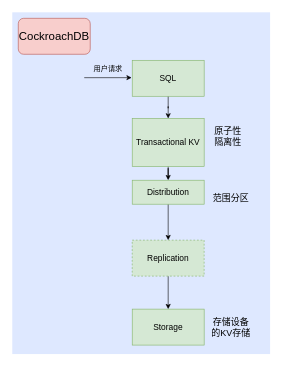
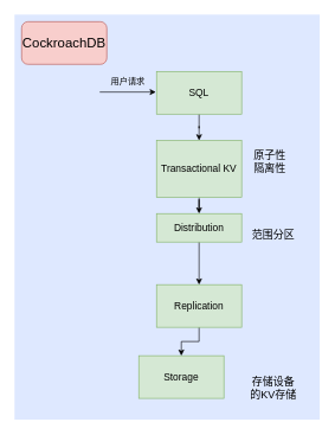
  <mxCell id="0" />
  <mxCell id="1" parent="0" />
  <mxCell id="2" value="" style="fillColor=#DEE8FF;strokeColor=none" parent="1" vertex="1"><mxGeometry x="20" y="20" width="430" height="570" as="geometry" /></mxCell>
  <mxCell id="3" value="" style="edgeStyle=orthogonalEdgeStyle;rounded=0;orthogonalLoop=1;jettySize=auto;html=1;" parent="1" source="4" target="6" edge="1"><mxGeometry relative="1" as="geometry" /></mxCell>
  <mxCell id="4" value="SQL" style="rounded=0;whiteSpace=wrap;html=1;fillColor=#d5e8d4;strokeColor=#82b366;fontSize=14;" parent="1" vertex="1"><mxGeometry x="220" y="100" width="120" height="60" as="geometry" /></mxCell>
  <mxCell id="5" value="" style="edgeStyle=orthogonalEdgeStyle;rounded=0;orthogonalLoop=1;jettySize=auto;html=1;" parent="1" source="6" target="8" edge="1"><mxGeometry relative="1" as="geometry" /></mxCell>
  <mxCell id="6" value="Transactional KV" style="rounded=0;whiteSpace=wrap;html=1;fillColor=#d5e8d4;strokeColor=#82b366;fontSize=14;" parent="1" vertex="1"><mxGeometry x="220" y="197" width="120" height="80" as="geometry" /></mxCell>
  <mxCell id="7" value="" style="edgeStyle=orthogonalEdgeStyle;rounded=0;orthogonalLoop=1;jettySize=auto;html=1;" parent="1" source="8" target="13" edge="1"><mxGeometry relative="1" as="geometry" /></mxCell>
  <mxCell id="8" value="Distribution" style="rounded=0;whiteSpace=wrap;html=1;fillColor=#d5e8d4;strokeColor=#82b366;fontSize=14;" parent="1" vertex="1"><mxGeometry x="220" y="300" width="120" height="40" as="geometry" /></mxCell>
  <mxCell id="9" value="" style="endArrow=classic;html=1;rounded=0;entryX=-0.008;entryY=0.883;entryDx=0;entryDy=0;entryPerimeter=0;" parent="1" edge="1"><mxGeometry width="50" height="50" relative="1" as="geometry"><mxPoint x="140" y="129" as="sourcePoint" /><mxPoint x="219.04" y="128.98" as="targetPoint" /></mxGeometry></mxCell>
  <mxCell id="10" value="用户请求" style="text;html=1;strokeColor=none;fillColor=none;align=center;verticalAlign=middle;whiteSpace=wrap;rounded=0;" parent="1" vertex="1"><mxGeometry x="150" y="100" width="60" height="30" as="geometry" /></mxCell>
  <mxCell id="11" value="原子性&lt;br style=&quot;font-size: 15px;&quot;&gt;隔离性" style="text;html=1;strokeColor=none;fillColor=none;align=center;verticalAlign=middle;whiteSpace=wrap;rounded=0;fontSize=15;" parent="1" vertex="1"><mxGeometry x="350" y="212" width="60" height="30" as="geometry" /></mxCell>
  <mxCell id="12" value="" style="edgeStyle=orthogonalEdgeStyle;rounded=0;orthogonalLoop=1;jettySize=auto;html=1;" parent="1" source="13" target="14" edge="1"><mxGeometry relative="1" as="geometry" /></mxCell>
- <mxCell id="13" value="Replication" style="rounded=0;whiteSpace=wrap;html=1;fillColor=#d5e8d4;strokeColor=#82b366;fontSize=14;dashed=1;" parent="1" vertex="1"><mxGeometry x="220" y="400" width="120" height="60" as="geometry" /></mxCell>
- <mxCell id="14" value="Storage" style="rounded=0;whiteSpace=wrap;html=1;fillColor=#d5e8d4;strokeColor=#82b366;fontSize=14;" parent="1" vertex="1"><mxGeometry x="220" y="515" width="120" height="60" as="geometry" /></mxCell>
+ <mxCell id="13" value="Replication" style="rounded=0;whiteSpace=wrap;html=1;fillColor=#d5e8d4;strokeColor=#82b366;fontSize=14;" parent="1" vertex="1"><mxGeometry x="220" y="400" width="120" height="60" as="geometry" /></mxCell>
+ <mxCell id="14" value="Storage" style="rounded=0;whiteSpace=wrap;html=1;fillColor=#d5e8d4;strokeColor=#82b366;fontSize=14;" parent="1" vertex="1"><mxGeometry x="195" y="500" width="120" height="60" as="geometry" /></mxCell>
  <mxCell id="15" value="范围分区" style="text;html=1;strokeColor=none;fillColor=none;align=center;verticalAlign=middle;whiteSpace=wrap;rounded=0;fontSize=15;" parent="1" vertex="1"><mxGeometry x="350" y="315" width="70" height="30" as="geometry" /></mxCell>
  <mxCell id="16" value="存储设备的KV存储" style="text;html=1;strokeColor=none;fillColor=none;align=center;verticalAlign=middle;whiteSpace=wrap;rounded=0;fontSize=15;" parent="1" vertex="1"><mxGeometry x="350" y="530" width="70" height="30" as="geometry" /></mxCell>
  <mxCell id="17" value="CockroachDB" style="rounded=1;whiteSpace=wrap;html=1;fillColor=#f8cecc;strokeColor=#b85450;fontSize=19;" parent="1" vertex="1"><mxGeometry x="30" y="30" width="120" height="60" as="geometry" /></mxCell>
